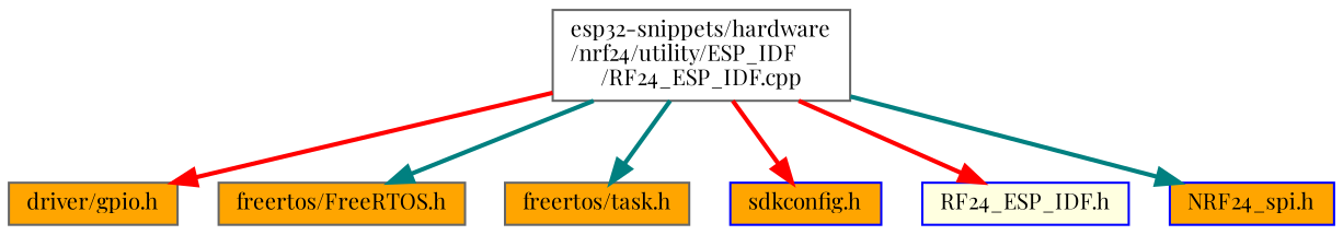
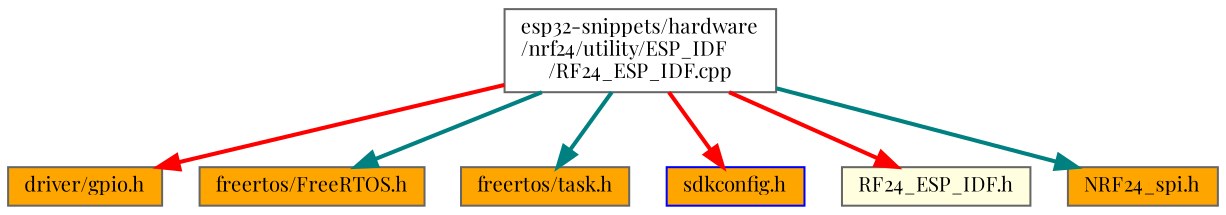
  digraph {
    fontname="Playfair Display"
    node [color=gray40 fillcolor=orange fontname="Playfair Display" fontsize=10 shape=record style=filled]
    edge [color=red fontname="Playfair Display" fontsize=10 labelfontname=Helvetica labelfontsize=10 style=bold]
    n1 [fillcolor=white fontcolor=black height=0.2 label="esp32-snippets/hardware\l/nrf24/utility/ESP_IDF\l/RF24_ESP_IDF.cpp" width=0.4]
    n2 [height=0.2 label="driver/gpio.h" width=0.4]
    n3 [height=0.2 label="freertos/FreeRTOS.h" width=0.4]
    n4 [height=0.2 label="freertos/task.h" width=0.4]
    n5 [color=blue height=0.2 label="sdkconfig.h" width=0.4]
-   n6 [color=blue fillcolor=lightyellow height=0.2 label="RF24_ESP_IDF.h" width=0.4]
-   n7 [color=blue height=0.2 label="NRF24_spi.h" width=0.4]
+   n6 [fillcolor=lightyellow height=0.2 label="RF24_ESP_IDF.h" width=0.4]
+   n7 [height=0.2 label="NRF24_spi.h" width=0.4]
    n1 -> n2
    n1 -> n3 [color=teal]
    n1 -> n4 [color=teal]
    n1 -> n5
    n1 -> n6
    n1 -> n7 [color=teal]
  }
